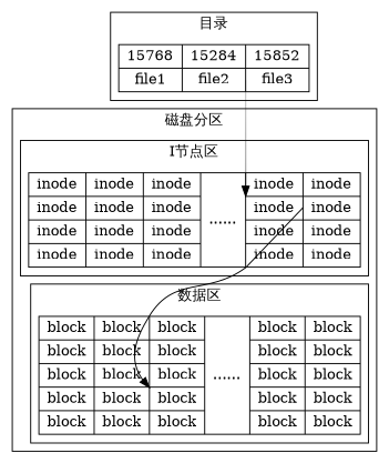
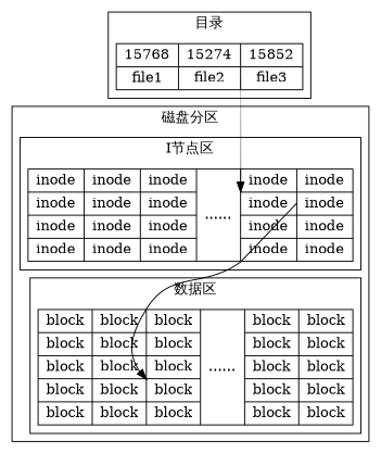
  digraph {
    rankdir=TB
    node [shape=record]
    edge [style=solid]
    n1 [label="{inode|inode|inode|inode}|{inode|inode|inode|inode}|{inode|inode|inode|inode}|......|{inode|<i>inode|inode|inode}|{inode|inode|inode|inode}"]
    n2 [label="{block|block|block|block|block}|{block|block|block|block|block}|{block|block|block|<b>block|block}|......|{block|block|block|block|block}|{block|block|block|block|block}"]
-   n3 [label="{15768|file1}|{15284|<dir2>file2}|{15852|file3}"]
+   n3 [label="{15768|file1}|{15274|<dir2>file2}|{15852|file3}"]
    subgraph cluster_1 {
      label="磁盘分区"
      subgraph cluster_2 {
        label="I节点区"
        n1
      }
      subgraph cluster_3 {
        label="数据区"
        n2
      }
    }
    subgraph cluster_4 {
      label="目录"
      n3
    }
    n1 -> n2 [headport="b:nw" tailport="i:e"]
    n3 -> n1 [headport="i:nw" tailport="dir2:e"]
  }
